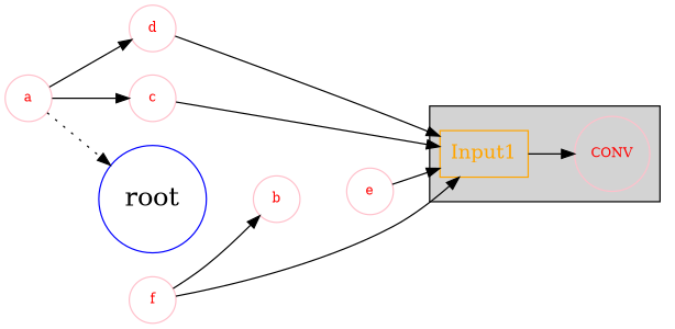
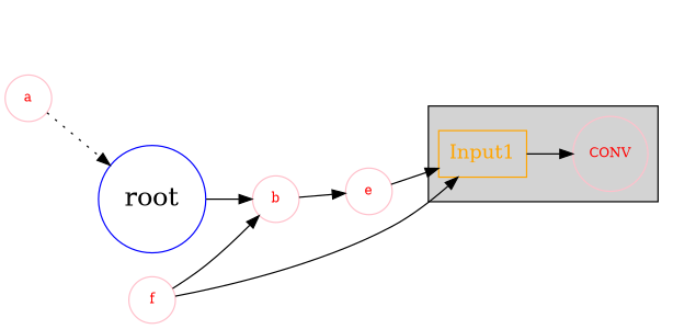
  digraph {
    rankdir=LR
    node [color=pink fontcolor=red fontsize=10 shape=circle]
    n1 [color=orange fontcolor=orange fontsize=15 label=Input1 shape=box]
    CONV
    root [color=blue fontcolor=black fontsize=20]
    b
    a
-   c
-   d
    e
    f
    subgraph cluster_1 {
      bgcolor=lightgrey
      n1
      CONV
    }
    n1 -> CONV
+   root -> b
+   b -> e
    a -> root [style=dotted]
-   a -> c
-   a -> d
-   c -> n1
-   d -> n1
    e -> n1
    f -> n1
    f -> b
  }
